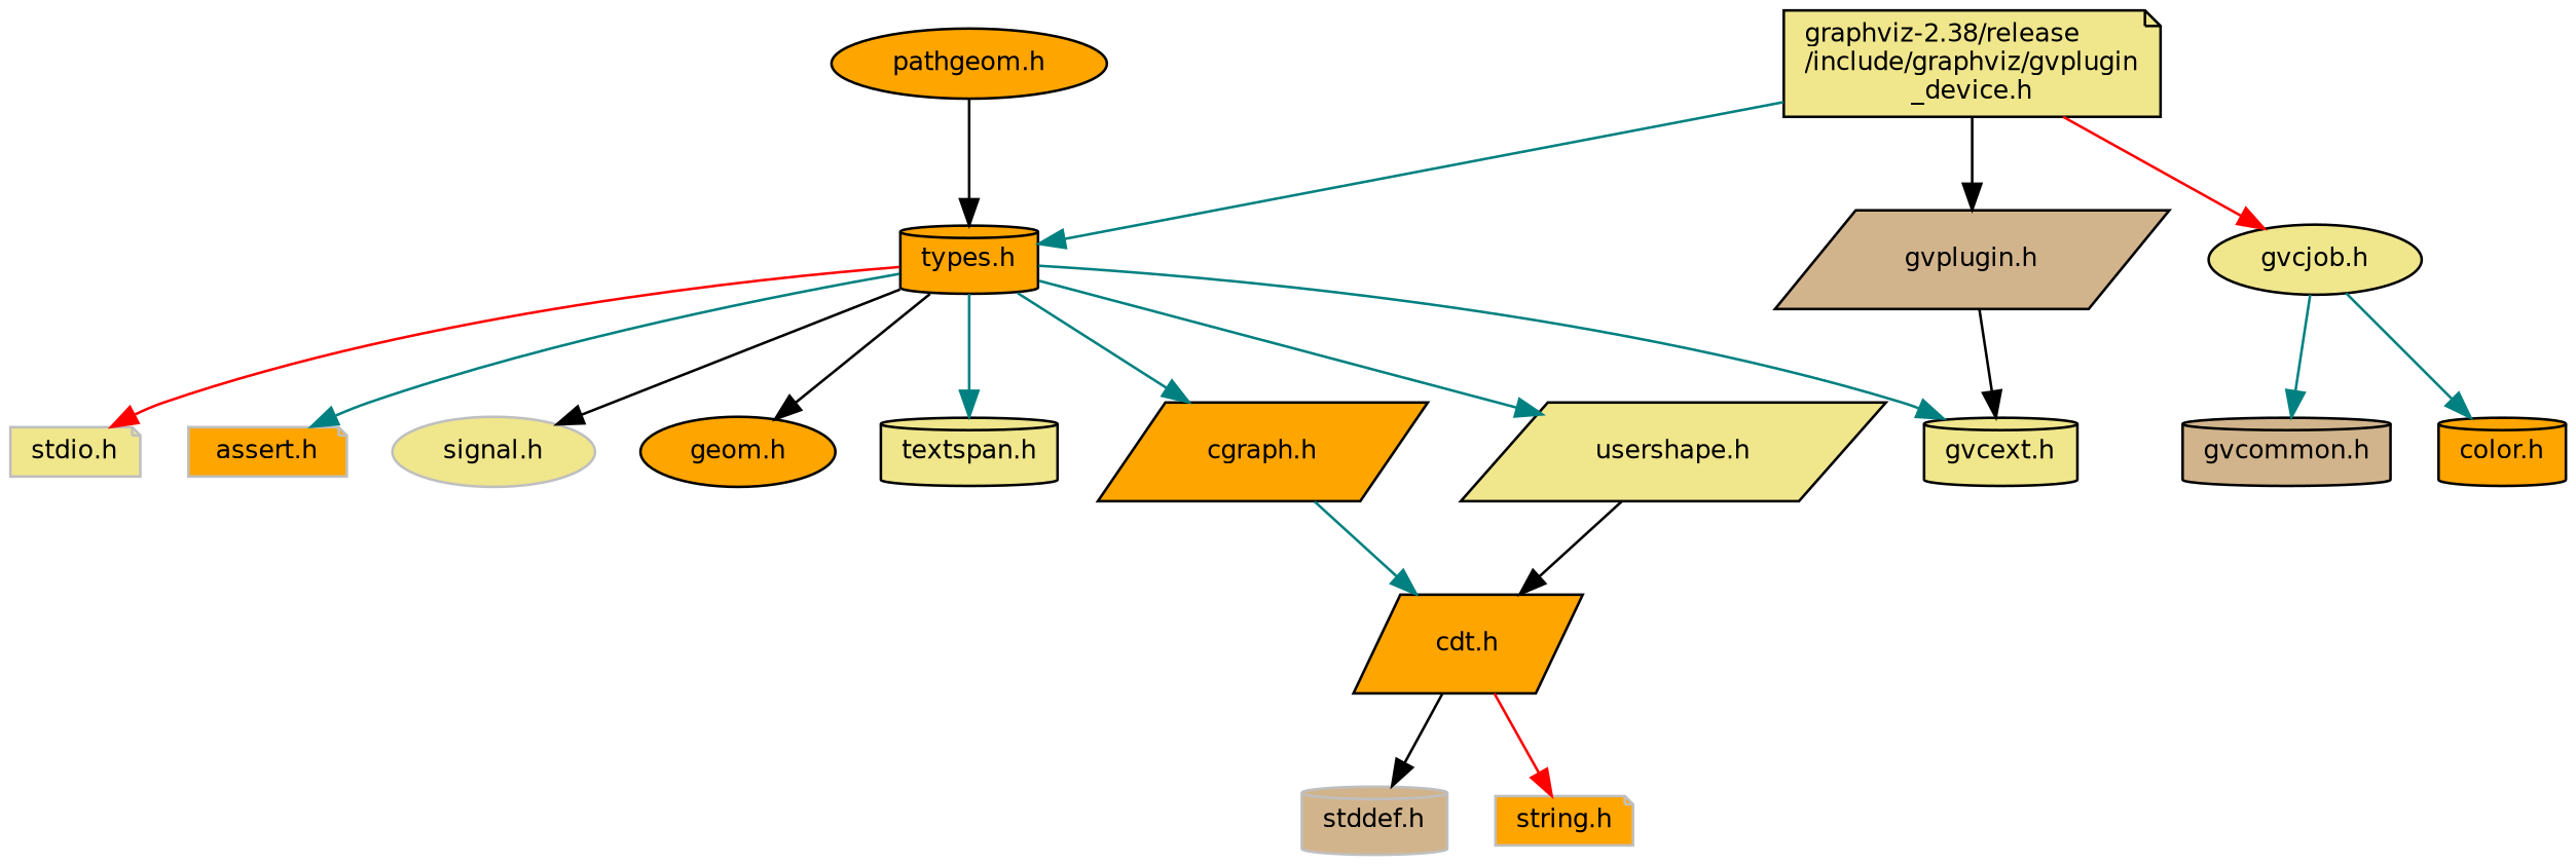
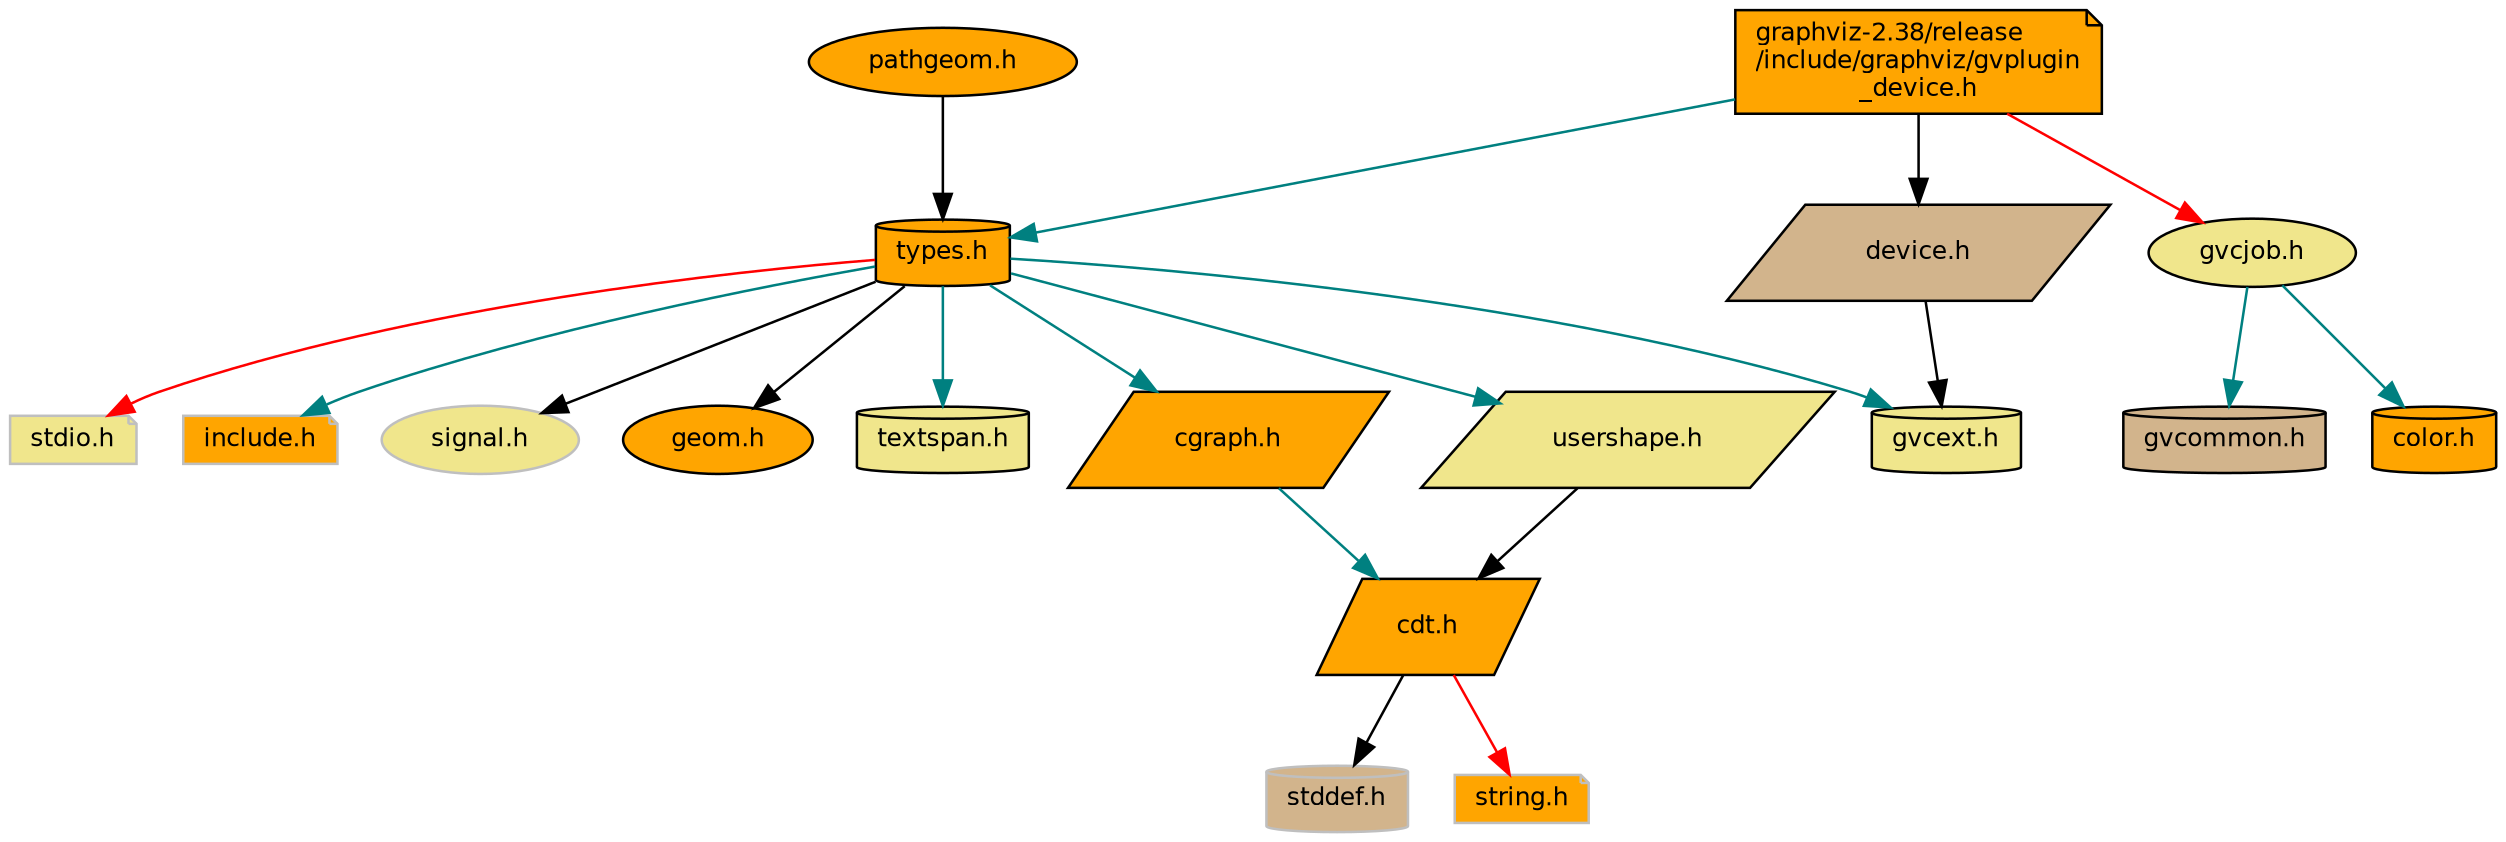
  digraph {
    node [color=black fillcolor=orange fontname=Helvetica fontsize=10 shape=cylinder style=filled]
    edge [color=teal fontname=Helvetica fontsize=10 labelfontname=Helvetica labelfontsize=10 style=solid]
-   n1 [fillcolor=khaki fontcolor=black height=0.2 label="graphviz-2.38/release\l/include/graphviz/gvplugin\l_device.h" shape=note width=0.4]
+   n1 [fontcolor=black height=0.2 label="graphviz-2.38/release\l/include/graphviz/gvplugin\l_device.h" shape=note width=0.4]
    n2 [height=0.2 label="types.h" width=0.4]
-   n3 [fillcolor=tan height=0.2 label="gvplugin.h" shape=parallelogram width=0.4]
+   n3 [fillcolor=tan height=0.2 label="device.h" shape=parallelogram width=0.4]
    n4 [fillcolor=khaki height=0.2 label="gvcjob.h" shape=ellipse width=0.4]
    n5 [color=grey75 fillcolor=khaki height=0.2 label="stdio.h" shape=note width=0.4]
-   n6 [color=grey75 height=0.2 label="assert.h" shape=note width=0.4]
+   n6 [color=grey75 height=0.2 label="include.h" shape=note width=0.4]
    n7 [color=grey75 fillcolor=khaki height=0.2 label="signal.h" shape=ellipse width=0.4]
    n8 [height=0.2 label="geom.h" shape=ellipse width=0.4]
    n9 [fillcolor=khaki height=0.2 label="gvcext.h" width=0.4]
    n10 [fillcolor=khaki height=0.2 label="textspan.h" width=0.4]
    n11 [height=0.2 label="cgraph.h" shape=parallelogram width=0.4]
    n12 [fillcolor=khaki height=0.2 label="usershape.h" shape=parallelogram width=0.4]
    n13 [fillcolor=tan height=0.2 label="gvcommon.h" width=0.4]
    n14 [height=0.2 label="color.h" width=0.4]
    n15 [height=0.2 label="pathgeom.h" shape=ellipse width=0.4]
    n16 [height=0.2 label="cdt.h" shape=parallelogram width=0.4]
    n17 [color=grey75 fillcolor=tan height=0.2 label="stddef.h" width=0.4]
    n18 [color=grey75 height=0.2 label="string.h" shape=note width=0.4]
    n1 -> n2
    n1 -> n3 [color=black]
    n1 -> n4 [color=red]
    n2 -> n5 [color=red]
    n2 -> n6
    n2 -> n7 [color=black]
    n2 -> n8 [color=black]
    n2 -> n9
    n2 -> n10
    n2 -> n11
    n2 -> n12
    n3 -> n9 [color=black]
    n4 -> n13
    n4 -> n14
    n11 -> n16
    n12 -> n16 [color=black]
    n15 -> n2 [color=black]
    n16 -> n17 [color=black]
    n16 -> n18 [color=red]
  }
